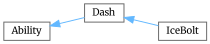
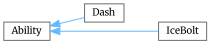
  digraph {
    fontname=Merriweather
    rankdir=LR
    node [color=grey40 fillcolor=white fontname=Merriweather fontsize=10 shape=box style=filled]
    edge [color=steelblue1 dir=back fontname=Merriweather fontsize=10 labelfontname=Helvetica labelfontsize=10 style=solid]
    n1 [height=0.2 label=Ability width=0.4]
    n2 [height=0.2 label=Dash width=0.4]
    n3 [height=0.2 label=IceBolt width=0.4]
    n1 -> n2
-   n2 -> n3
+   n1 -> n3
  }
